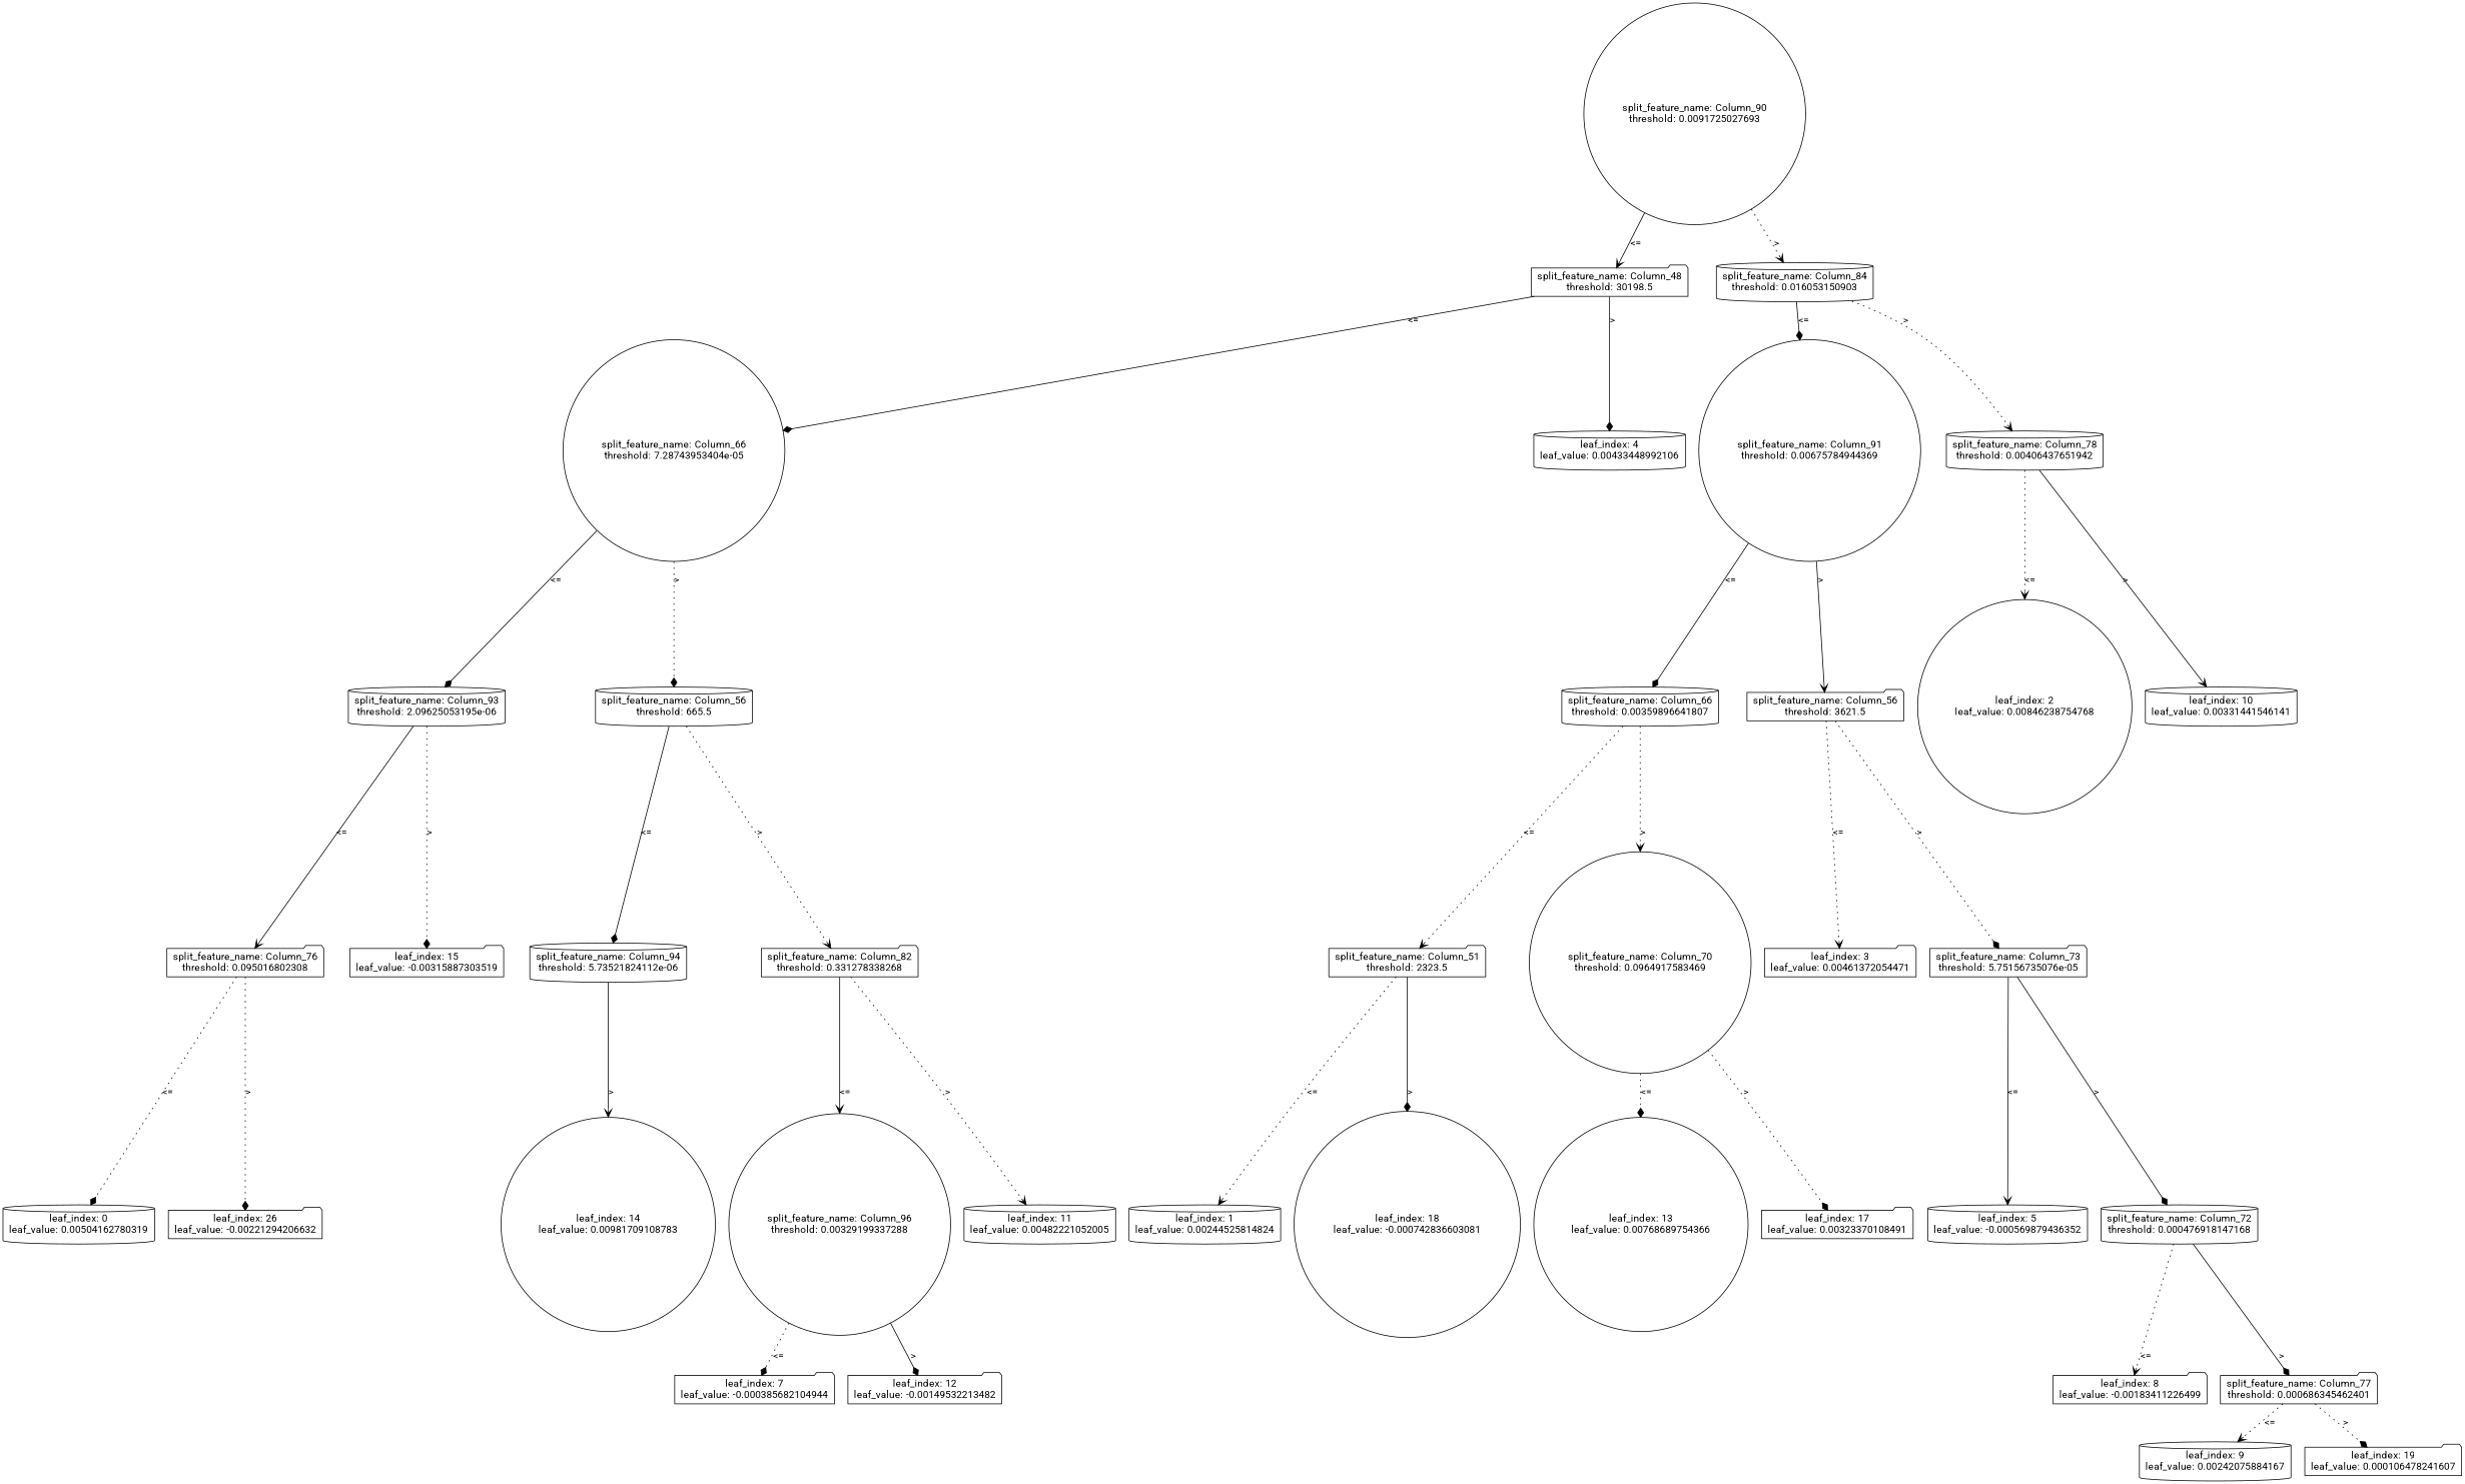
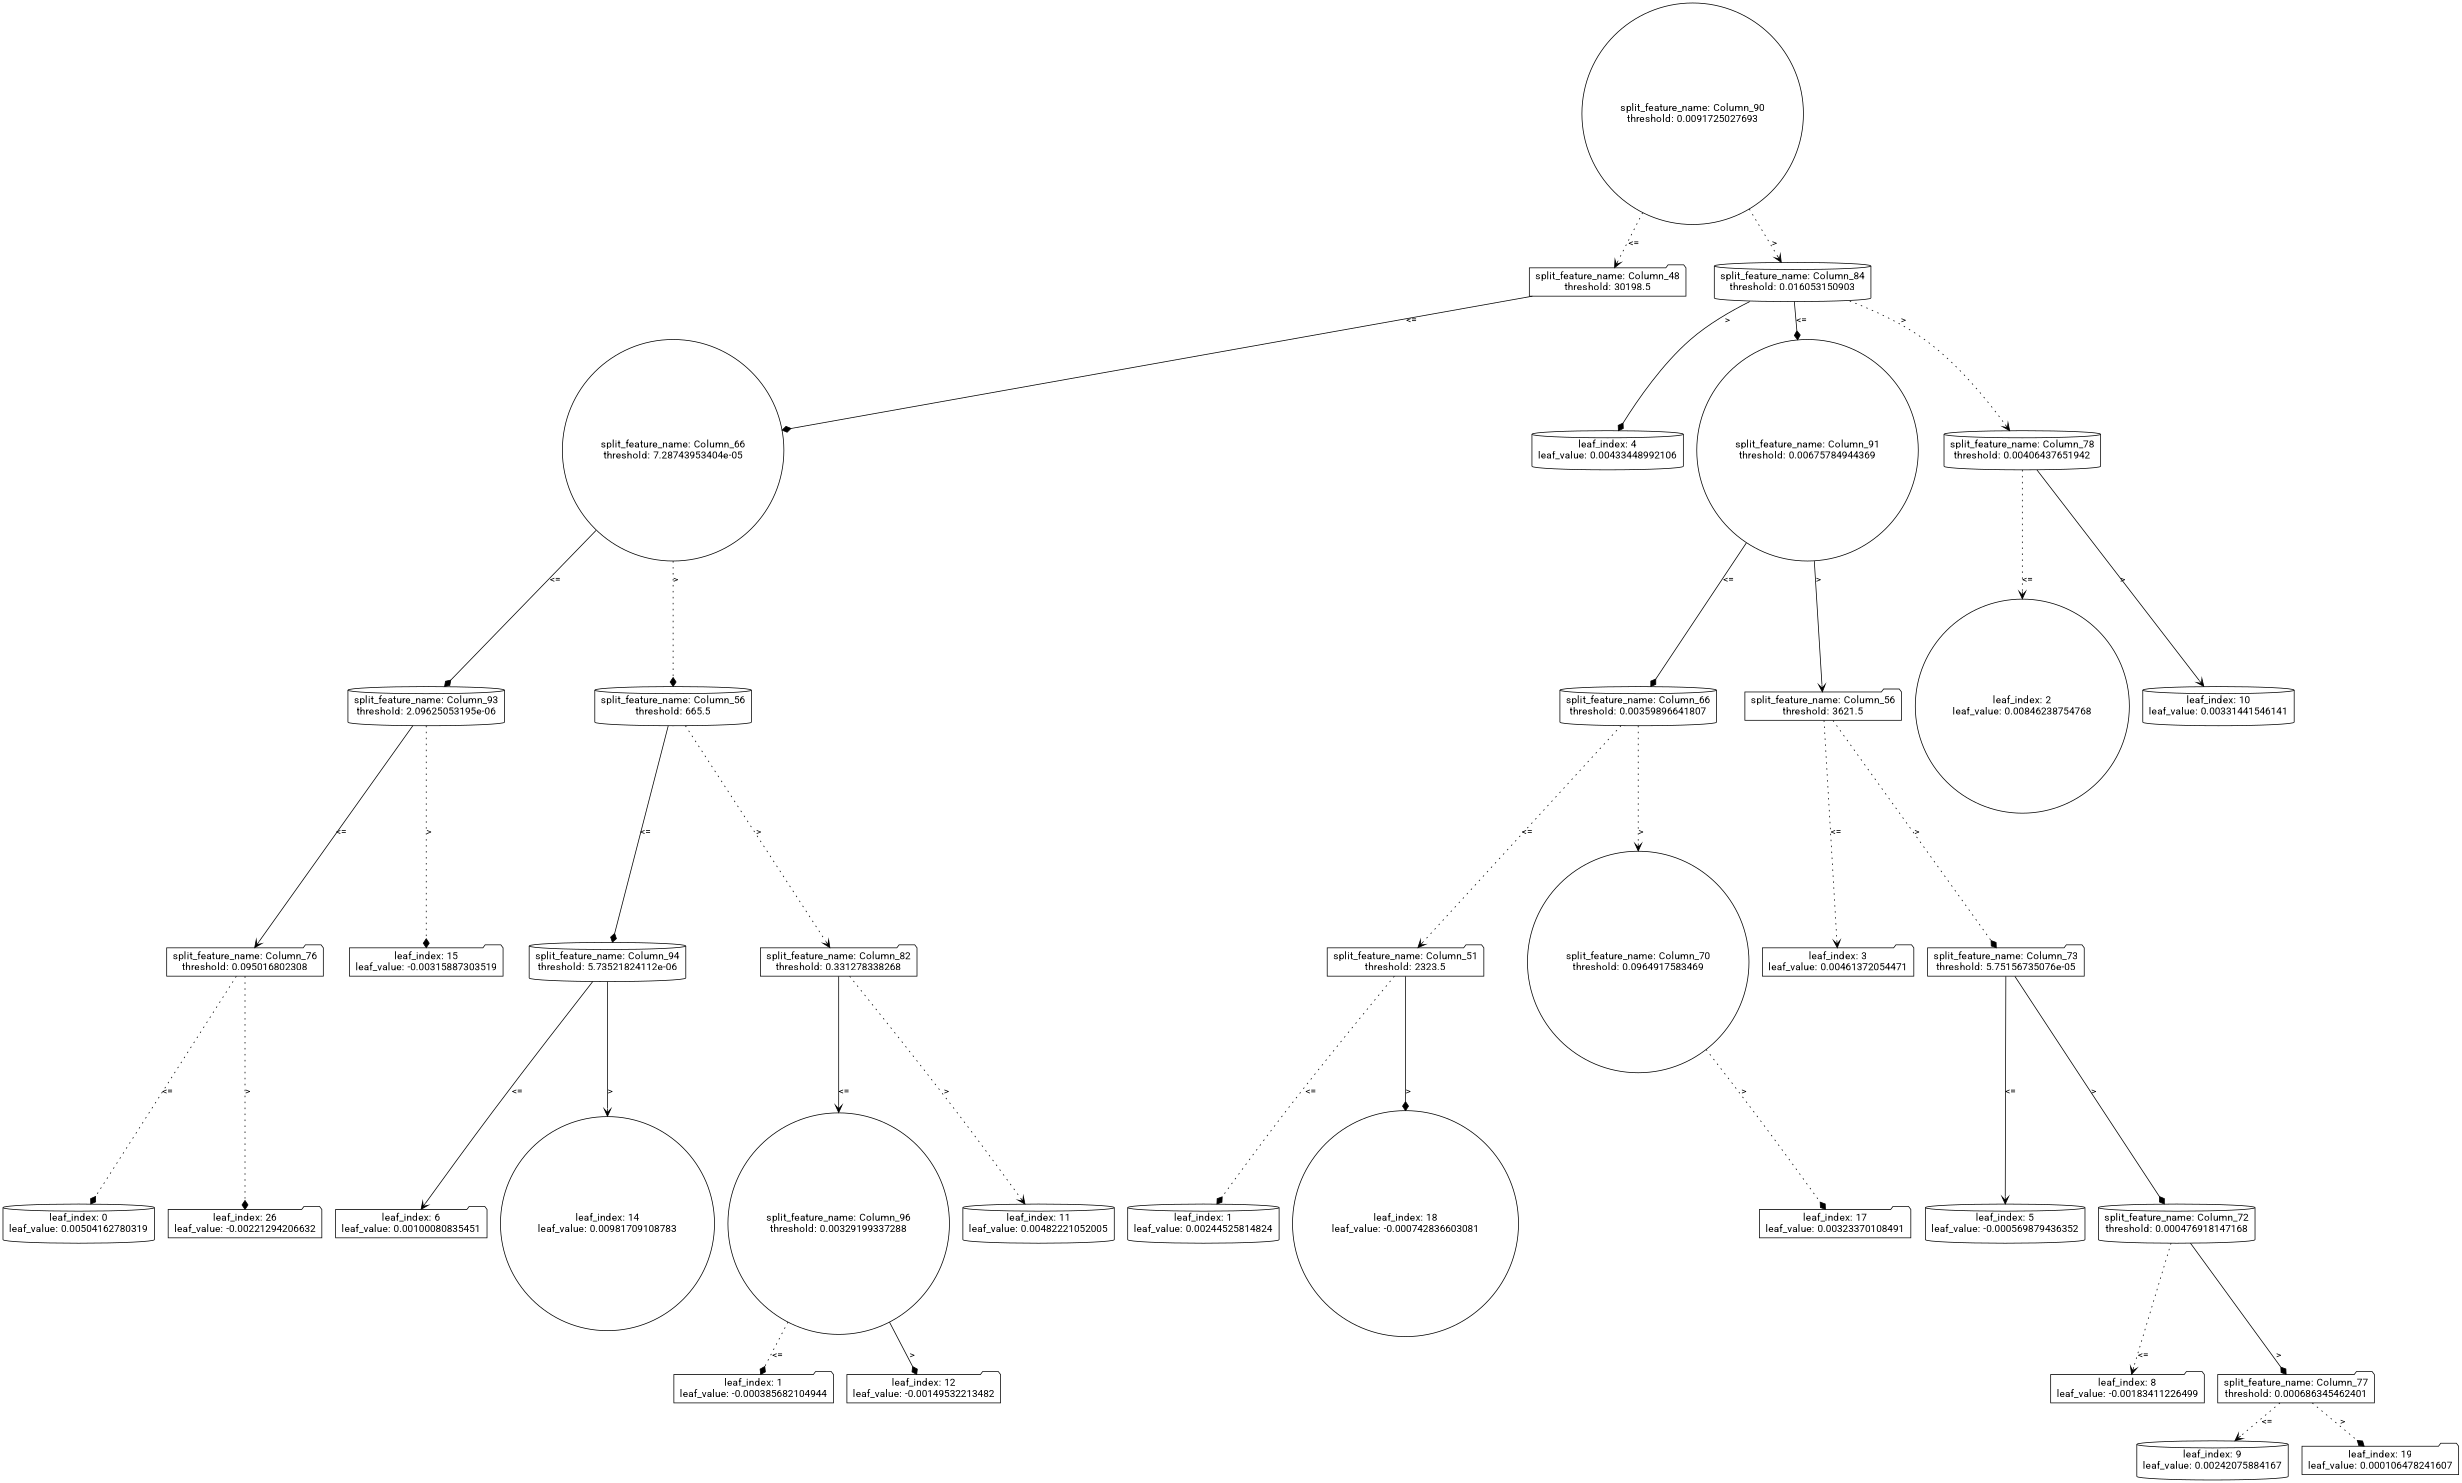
  digraph {
    fontname=Roboto
    node [fontname=Roboto shape=folder]
    edge [arrowhead=vee fontname=Roboto style=dotted]
    n1 [label="split_feature_name: Column_90\nthreshold: 0.0091725027693" shape=circle]
    n2 [label="split_feature_name: Column_48\nthreshold: 30198.5"]
    n3 [label="split_feature_name: Column_84\nthreshold: 0.016053150903" shape=cylinder]
    n4 [label="split_feature_name: Column_66\nthreshold: 7.28743953404e-05" shape=circle]
    n5 [label="leaf_index: 4\nleaf_value: 0.00433448992106" shape=cylinder]
    n6 [label="split_feature_name: Column_91\nthreshold: 0.00675784944369" shape=circle]
    n7 [label="split_feature_name: Column_78\nthreshold: 0.00406437651942" shape=cylinder]
    n8 [label="split_feature_name: Column_93\nthreshold: 2.09625053195e-06" shape=cylinder]
    n9 [label="split_feature_name: Column_56\nthreshold: 665.5" shape=cylinder]
    n10 [label="split_feature_name: Column_76\nthreshold: 0.095016802308"]
    n11 [label="leaf_index: 15\nleaf_value: -0.00315887303519"]
    n12 [label="split_feature_name: Column_94\nthreshold: 5.73521824112e-06" shape=cylinder]
    n13 [label="split_feature_name: Column_82\nthreshold: 0.331278338268"]
    n14 [label="leaf_index: 0\nleaf_value: 0.00504162780319" shape=cylinder]
    n15 [label="leaf_index: 26\nleaf_value: -0.00221294206632"]
+   n16 [label="leaf_index: 6\nleaf_value: 0.00100080835451"]
    n17 [label="leaf_index: 14\nleaf_value: 0.00981709108783" shape=circle]
    n18 [label="split_feature_name: Column_96\nthreshold: 0.00329199337288" shape=circle]
    n19 [label="leaf_index: 11\nleaf_value: 0.00482221052005" shape=cylinder]
-   n20 [label="leaf_index: 7\nleaf_value: -0.000385682104944"]
+   n20 [label="leaf_index: 1\nleaf_value: -0.000385682104944"]
    n21 [label="leaf_index: 12\nleaf_value: -0.00149532213482"]
    n22 [label="split_feature_name: Column_66\nthreshold: 0.00359896641807" shape=cylinder]
    n23 [label="split_feature_name: Column_56\nthreshold: 3621.5"]
    n24 [label="leaf_index: 2\nleaf_value: 0.00846238754768" shape=circle]
    n25 [label="leaf_index: 10\nleaf_value: 0.00331441546141" shape=cylinder]
    n26 [label="split_feature_name: Column_51\nthreshold: 2323.5"]
    n27 [label="split_feature_name: Column_70\nthreshold: 0.0964917583469" shape=circle]
    n28 [label="leaf_index: 3\nleaf_value: 0.00461372054471"]
    n29 [label="split_feature_name: Column_73\nthreshold: 5.75156735076e-05"]
    n30 [label="leaf_index: 1\nleaf_value: 0.00244525814824" shape=cylinder]
    n31 [label="leaf_index: 18\nleaf_value: -0.000742836603081" shape=circle]
-   n32 [label="leaf_index: 13\nleaf_value: 0.00768689754366" shape=circle]
    n33 [label="leaf_index: 17\nleaf_value: 0.00323370108491"]
    n34 [label="leaf_index: 5\nleaf_value: -0.000569879436352" shape=cylinder]
    n35 [label="split_feature_name: Column_72\nthreshold: 0.000476918147168" shape=cylinder]
    n36 [label="leaf_index: 8\nleaf_value: -0.00183411226499"]
    n37 [label="split_feature_name: Column_77\nthreshold: 0.000686345462401"]
    n38 [label="leaf_index: 9\nleaf_value: 0.00242075884167" shape=cylinder]
    n39 [label="leaf_index: 19\nleaf_value: 0.000106478241607"]
-   n1 -> n2 [label="<=" style=solid]
+   n1 -> n2 [label="<="]
    n1 -> n3 [label=">"]
    n2 -> n4 [arrowhead=diamond label="<=" style=solid]
-   n2 -> n5 [arrowhead=diamond label=">" style=solid]
+   n3 -> n5 [arrowhead=diamond label=">" style=solid]
    n3 -> n6 [arrowhead=diamond label="<=" style=solid]
    n3 -> n7 [label=">"]
    n4 -> n8 [arrowhead=diamond label="<=" style=solid]
    n4 -> n9 [arrowhead=diamond label=">"]
    n6 -> n22 [arrowhead=diamond label="<=" style=solid]
    n6 -> n23 [label=">" style=solid]
    n7 -> n24 [label="<="]
    n7 -> n25 [label=">" style=solid]
    n8 -> n10 [label="<=" style=solid]
    n8 -> n11 [arrowhead=diamond label=">"]
    n9 -> n12 [arrowhead=diamond label="<=" style=solid]
    n9 -> n13 [label=">"]
    n10 -> n14 [arrowhead=diamond label="<="]
    n10 -> n15 [arrowhead=diamond label=">"]
+   n12 -> n16 [label="<=" style=solid]
    n12 -> n17 [label=">" style=solid]
    n13 -> n18 [label="<=" style=solid]
    n13 -> n19 [label=">"]
    n18 -> n20 [arrowhead=diamond label="<="]
    n18 -> n21 [arrowhead=diamond label=">" style=solid]
    n22 -> n26 [label="<="]
    n22 -> n27 [label=">"]
    n23 -> n28 [label="<="]
    n23 -> n29 [arrowhead=diamond label=">"]
-   n26 -> n30 [label="<="]
+   n26 -> n30 [arrowhead=diamond label="<="]
    n26 -> n31 [arrowhead=diamond label=">" style=solid]
-   n27 -> n32 [arrowhead=diamond label="<="]
    n27 -> n33 [arrowhead=diamond label=">"]
    n29 -> n34 [label="<=" style=solid]
    n29 -> n35 [arrowhead=diamond label=">" style=solid]
    n35 -> n36 [label="<="]
    n35 -> n37 [arrowhead=diamond label=">" style=solid]
    n37 -> n38 [label="<="]
    n37 -> n39 [arrowhead=diamond label=">"]
  }
